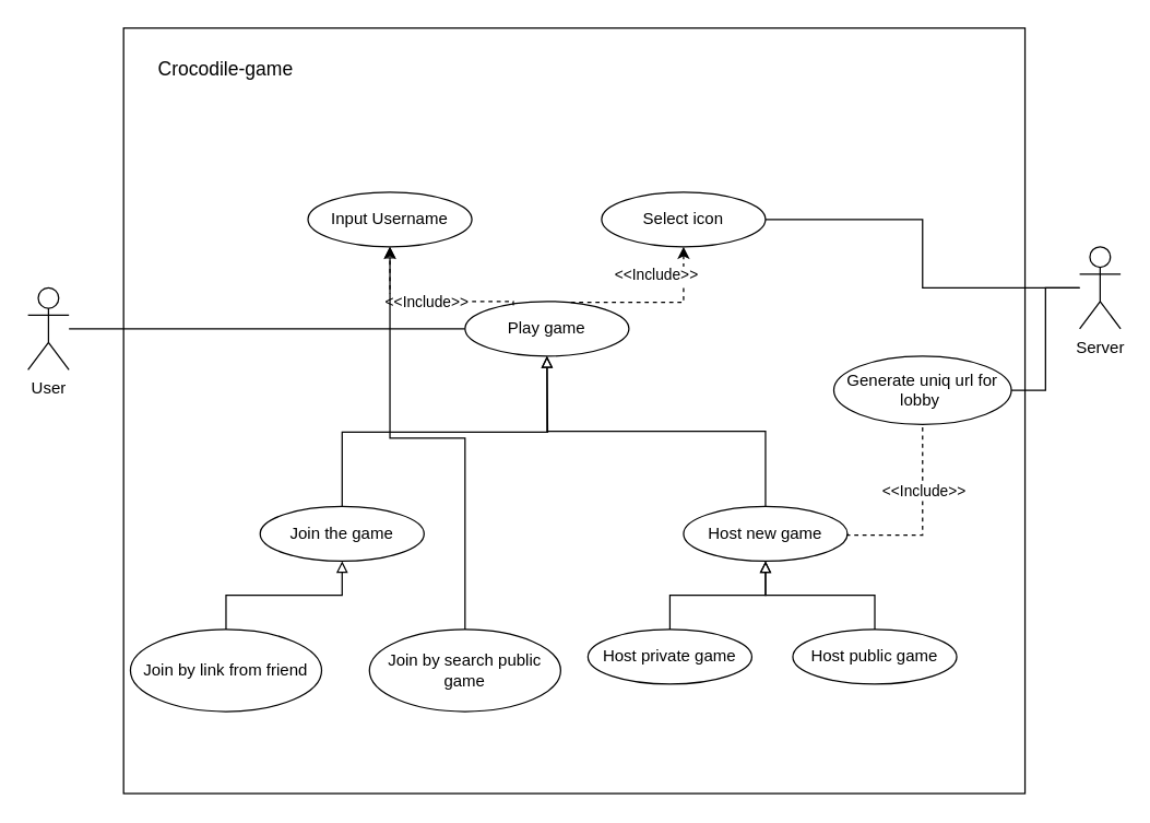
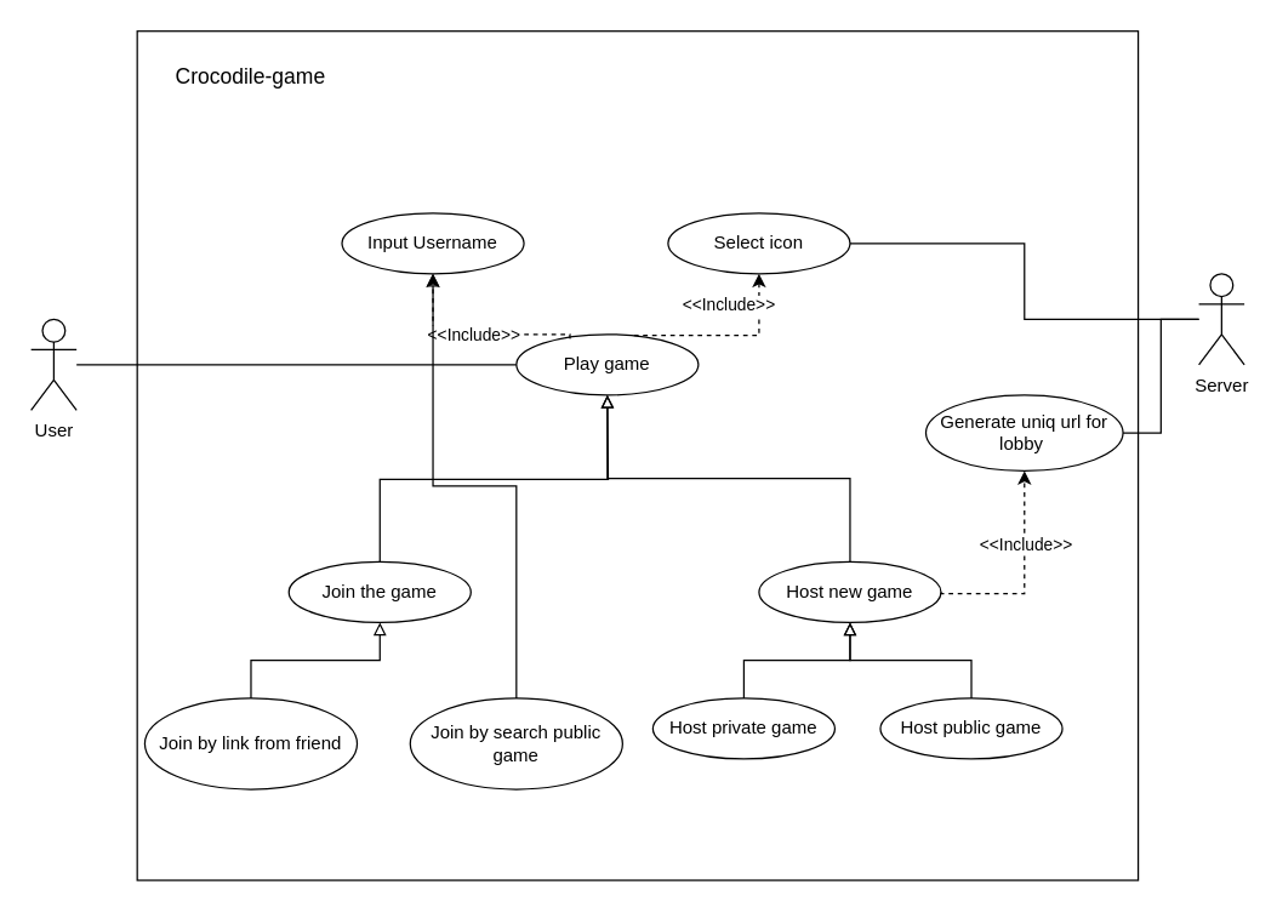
  <mxCell id="0" />
  <mxCell id="1" parent="0" />
  <mxCell id="2" value="" style="rounded=0;whiteSpace=wrap;html=1;align=left;strokeWidth=1;" parent="1" vertex="1"><mxGeometry x="90" y="20" width="660" height="560" as="geometry" /></mxCell>
  <mxCell id="3" value="&lt;font style=&quot;font-size: 14px&quot;&gt;Crocodile-game&lt;/font&gt;" style="text;html=1;strokeColor=none;fillColor=none;align=center;verticalAlign=middle;whiteSpace=wrap;rounded=0;" vertex="1" parent="1"><mxGeometry x="60" y="40" width="210" height="20" as="geometry" /></mxCell>
  <mxCell id="4" style="edgeStyle=orthogonalEdgeStyle;rounded=0;orthogonalLoop=1;jettySize=auto;html=1;entryX=0;entryY=0.5;entryDx=0;entryDy=0;strokeWidth=1;endArrow=none;endFill=0;" edge="1" parent="1" source="5" target="9"><mxGeometry relative="1" as="geometry" /></mxCell>
  <mxCell id="5" value="User" style="shape=umlActor;verticalLabelPosition=bottom;verticalAlign=top;html=1;outlineConnect=0;" vertex="1" parent="1"><mxGeometry x="20" y="210" width="30" height="60" as="geometry" /></mxCell>
  <mxCell id="6" style="edgeStyle=orthogonalEdgeStyle;rounded=0;orthogonalLoop=1;jettySize=auto;html=1;entryX=1;entryY=0.5;entryDx=0;entryDy=0;startArrow=none;startFill=0;endArrow=none;endFill=0;strokeWidth=1;" edge="1" parent="1" source="8" target="30"><mxGeometry relative="1" as="geometry" /></mxCell>
  <mxCell id="7" style="edgeStyle=orthogonalEdgeStyle;rounded=0;orthogonalLoop=1;jettySize=auto;html=1;startArrow=none;startFill=0;endArrow=none;endFill=0;strokeWidth=1;" edge="1" parent="1" source="8" target="13"><mxGeometry relative="1" as="geometry" /></mxCell>
  <mxCell id="8" value="Server" style="shape=umlActor;verticalLabelPosition=bottom;verticalAlign=top;html=1;outlineConnect=0;" vertex="1" parent="1"><mxGeometry x="790" width="30" height="60" as="geometry" y="180" /></mxCell>
  <mxCell id="9" value="Play game" style="ellipse;whiteSpace=wrap;html=1;" vertex="1" parent="1"><mxGeometry x="340" y="220" width="120" height="40" as="geometry" /></mxCell>
  <mxCell id="10" value="Input Username" style="ellipse;whiteSpace=wrap;html=1;" vertex="1" parent="1"><mxGeometry x="225" y="140" width="120" height="40" as="geometry" /></mxCell>
  <mxCell id="11" value="" style="endArrow=classic;html=1;rounded=0;edgeStyle=orthogonalEdgeStyle;exitX=0.646;exitY=0.014;exitDx=0;exitDy=0;entryX=0.5;entryY=1;entryDx=0;entryDy=0;dashed=1;exitPerimeter=0;" edge="1" parent="1" source="9" target="13"><mxGeometry relative="1" as="geometry"><mxPoint x="360" y="290" as="sourcePoint" /><mxPoint x="490" y="440" as="targetPoint" /><Array as="points"><mxPoint x="500" y="221" /></Array></mxGeometry></mxCell>
  <mxCell id="12" value="&amp;lt;&amp;lt;Include&amp;gt;&amp;gt;" style="edgeLabel;resizable=0;html=1;align=center;verticalAlign=middle;" connectable="0" vertex="1" parent="11"><mxGeometry relative="1" as="geometry"><mxPoint y="-20" as="offset" /></mxGeometry></mxCell>
  <mxCell id="13" value="Select icon" style="ellipse;whiteSpace=wrap;html=1;" vertex="1" parent="1"><mxGeometry x="440" y="140" width="120" height="40" as="geometry" /></mxCell>
  <mxCell id="14" value="" style="endArrow=classic;html=1;rounded=0;edgeStyle=orthogonalEdgeStyle;entryX=0.5;entryY=1;entryDx=0;entryDy=0;exitX=0.294;exitY=0.071;exitDx=0;exitDy=0;dashed=1;strokeWidth=1;exitPerimeter=0;" edge="1" parent="1" source="9" target="10"><mxGeometry relative="1" as="geometry"><mxPoint x="340.004" y="375.858" as="sourcePoint" /><mxPoint x="340.004" y="184.142" as="targetPoint" /><Array as="points"><mxPoint x="375" y="220" /><mxPoint x="285" y="220" /></Array></mxGeometry></mxCell>
  <mxCell id="15" value="&amp;lt;&amp;lt;Include&amp;gt;&amp;gt;" style="edgeLabel;resizable=0;html=1;align=center;verticalAlign=middle;" connectable="0" vertex="1" parent="14"><mxGeometry relative="1" as="geometry" /></mxCell>
  <mxCell id="16" value="Join the game" style="ellipse;whiteSpace=wrap;html=1;" vertex="1" parent="1"><mxGeometry x="190" y="370" width="120" height="40" as="geometry" /></mxCell>
  <mxCell id="17" value="Host new game" style="ellipse;whiteSpace=wrap;html=1;" vertex="1" parent="1"><mxGeometry x="500" y="370" width="120" height="40" as="geometry" /></mxCell>
  <mxCell id="18" value="" style="endArrow=block;html=1;rounded=0;edgeStyle=orthogonalEdgeStyle;strokeWidth=1;exitX=0.5;exitY=0;exitDx=0;exitDy=0;entryX=0.5;entryY=1;entryDx=0;entryDy=0;endFill=0;" edge="1" parent="1" source="17" target="9"><mxGeometry width="50" height="50" relative="1" as="geometry"><mxPoint x="330" y="340" as="sourcePoint" /><mxPoint x="380" y="290" as="targetPoint" /></mxGeometry></mxCell>
  <mxCell id="19" value="" style="endArrow=block;html=1;rounded=0;edgeStyle=orthogonalEdgeStyle;strokeWidth=1;exitX=0.5;exitY=0;exitDx=0;exitDy=0;endFill=0;" edge="1" parent="1" source="16"><mxGeometry width="50" height="50" relative="1" as="geometry"><mxPoint x="350" y="380" as="sourcePoint" /><mxPoint x="400" y="260" as="targetPoint" /></mxGeometry></mxCell>
  <mxCell id="20" value="Host private game" style="ellipse;whiteSpace=wrap;html=1;" vertex="1" parent="1"><mxGeometry x="430" y="460" width="120" height="40" as="geometry" /></mxCell>
  <mxCell id="21" value="Host public game" style="ellipse;whiteSpace=wrap;html=1;" vertex="1" parent="1"><mxGeometry x="580" y="460" width="120" height="40" as="geometry" /></mxCell>
  <mxCell id="22" value="" style="endArrow=block;html=1;rounded=0;edgeStyle=orthogonalEdgeStyle;strokeWidth=1;entryX=0.5;entryY=1;entryDx=0;entryDy=0;endFill=0;" edge="1" parent="1" source="21" target="17"><mxGeometry width="50" height="50" relative="1" as="geometry"><mxPoint x="580" y="560" as="sourcePoint" /><mxPoint x="490" y="450" as="targetPoint" /></mxGeometry></mxCell>
  <mxCell id="23" value="" style="endArrow=block;html=1;rounded=0;edgeStyle=orthogonalEdgeStyle;strokeWidth=1;endFill=0;exitX=0.5;exitY=0;exitDx=0;exitDy=0;entryX=0.5;entryY=1;entryDx=0;entryDy=0;" edge="1" parent="1" source="20" target="17"><mxGeometry width="50" height="50" relative="1" as="geometry"><mxPoint x="570" y="480" as="sourcePoint" /><mxPoint x="550" y="410" as="targetPoint" /></mxGeometry></mxCell>
  <mxCell id="24" value="Join by link from friend" style="ellipse;whiteSpace=wrap;html=1;" vertex="1" parent="1"><mxGeometry x="95" y="460" width="140" height="60" as="geometry" /></mxCell>
  <mxCell id="25" value="Join by search public game" style="ellipse;whiteSpace=wrap;html=1;" vertex="1" parent="1"><mxGeometry x="270" y="460" width="140" height="60" as="geometry" /></mxCell>
  <mxCell id="26" value="" style="endArrow=block;html=1;rounded=0;edgeStyle=orthogonalEdgeStyle;strokeWidth=1;endFill=0;" edge="1" parent="1" source="25" target="10"><mxGeometry width="50" height="50" relative="1" as="geometry"><mxPoint x="320" y="560" as="sourcePoint" /><mxPoint x="230" y="410" as="targetPoint" /></mxGeometry></mxCell>
  <mxCell id="27" value="" style="endArrow=block;html=1;rounded=0;edgeStyle=orthogonalEdgeStyle;strokeWidth=1;endFill=0;exitX=0.5;exitY=0;exitDx=0;exitDy=0;entryX=0.5;entryY=1;entryDx=0;entryDy=0;" edge="1" parent="1" source="24" target="16"><mxGeometry width="50" height="50" relative="1" as="geometry"><mxPoint x="310" y="480" as="sourcePoint" /><mxPoint x="230" y="410" as="targetPoint" /></mxGeometry></mxCell>
- <mxCell id="28" value="" style="endArrow=none;html=1;rounded=0;edgeStyle=orthogonalEdgeStyle;exitX=1;exitY=0.5;exitDx=0;exitDy=0;entryX=0.5;entryY=1;entryDx=0;entryDy=0;dashed=1;" edge="1" parent="1" source="17" target="30"><mxGeometry relative="1" as="geometry"><mxPoint x="620" y="390.56" as="sourcePoint" /><mxPoint x="702.48" y="350" as="targetPoint" /><Array as="points"><mxPoint x="620" y="391" /><mxPoint x="675" y="391" /></Array></mxGeometry></mxCell>
+ <mxCell id="28" value="" style="endArrow=classic;html=1;rounded=0;edgeStyle=orthogonalEdgeStyle;exitX=1;exitY=0.5;exitDx=0;exitDy=0;entryX=0.5;entryY=1;entryDx=0;entryDy=0;dashed=1;" edge="1" parent="1" source="17" target="30"><mxGeometry relative="1" as="geometry"><mxPoint x="620" y="390.56" as="sourcePoint" /><mxPoint x="702.48" y="350" as="targetPoint" /><Array as="points"><mxPoint x="620" y="391" /><mxPoint x="675" y="391" /></Array></mxGeometry></mxCell>
  <mxCell id="29" value="&amp;lt;&amp;lt;Include&amp;gt;&amp;gt;" style="edgeLabel;resizable=0;html=1;align=center;verticalAlign=middle;" connectable="0" vertex="1" parent="28"><mxGeometry relative="1" as="geometry"><mxPoint y="-20" as="offset" /></mxGeometry></mxCell>
  <mxCell id="30" value="Generate uniq url for lobby&amp;nbsp;" style="ellipse;whiteSpace=wrap;html=1;" vertex="1" parent="1"><mxGeometry x="610" y="260" width="130" height="50" as="geometry" /></mxCell>
